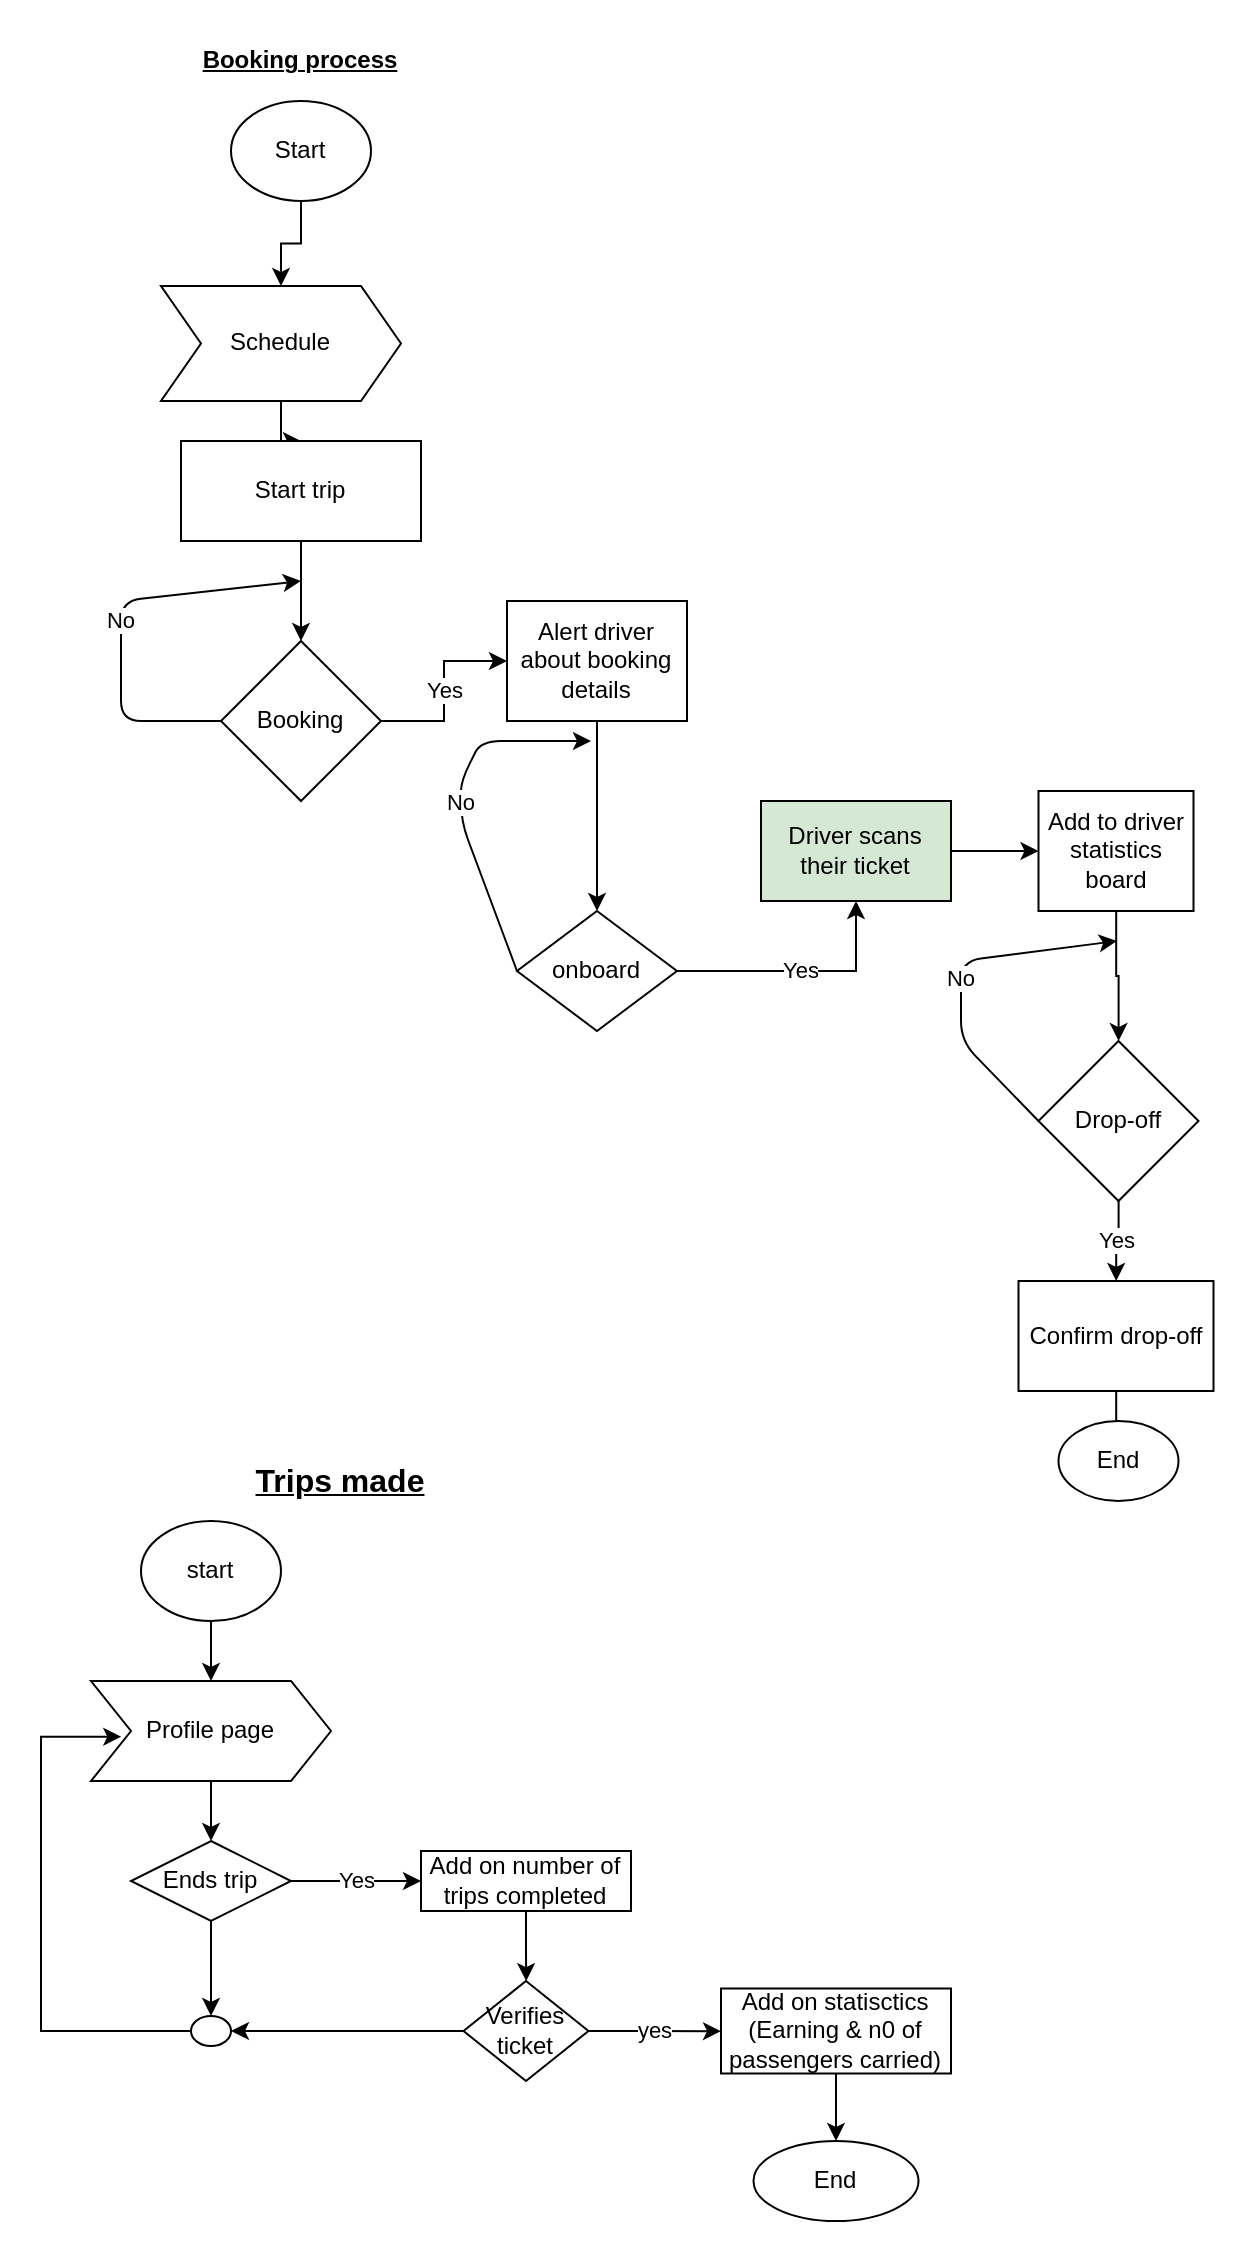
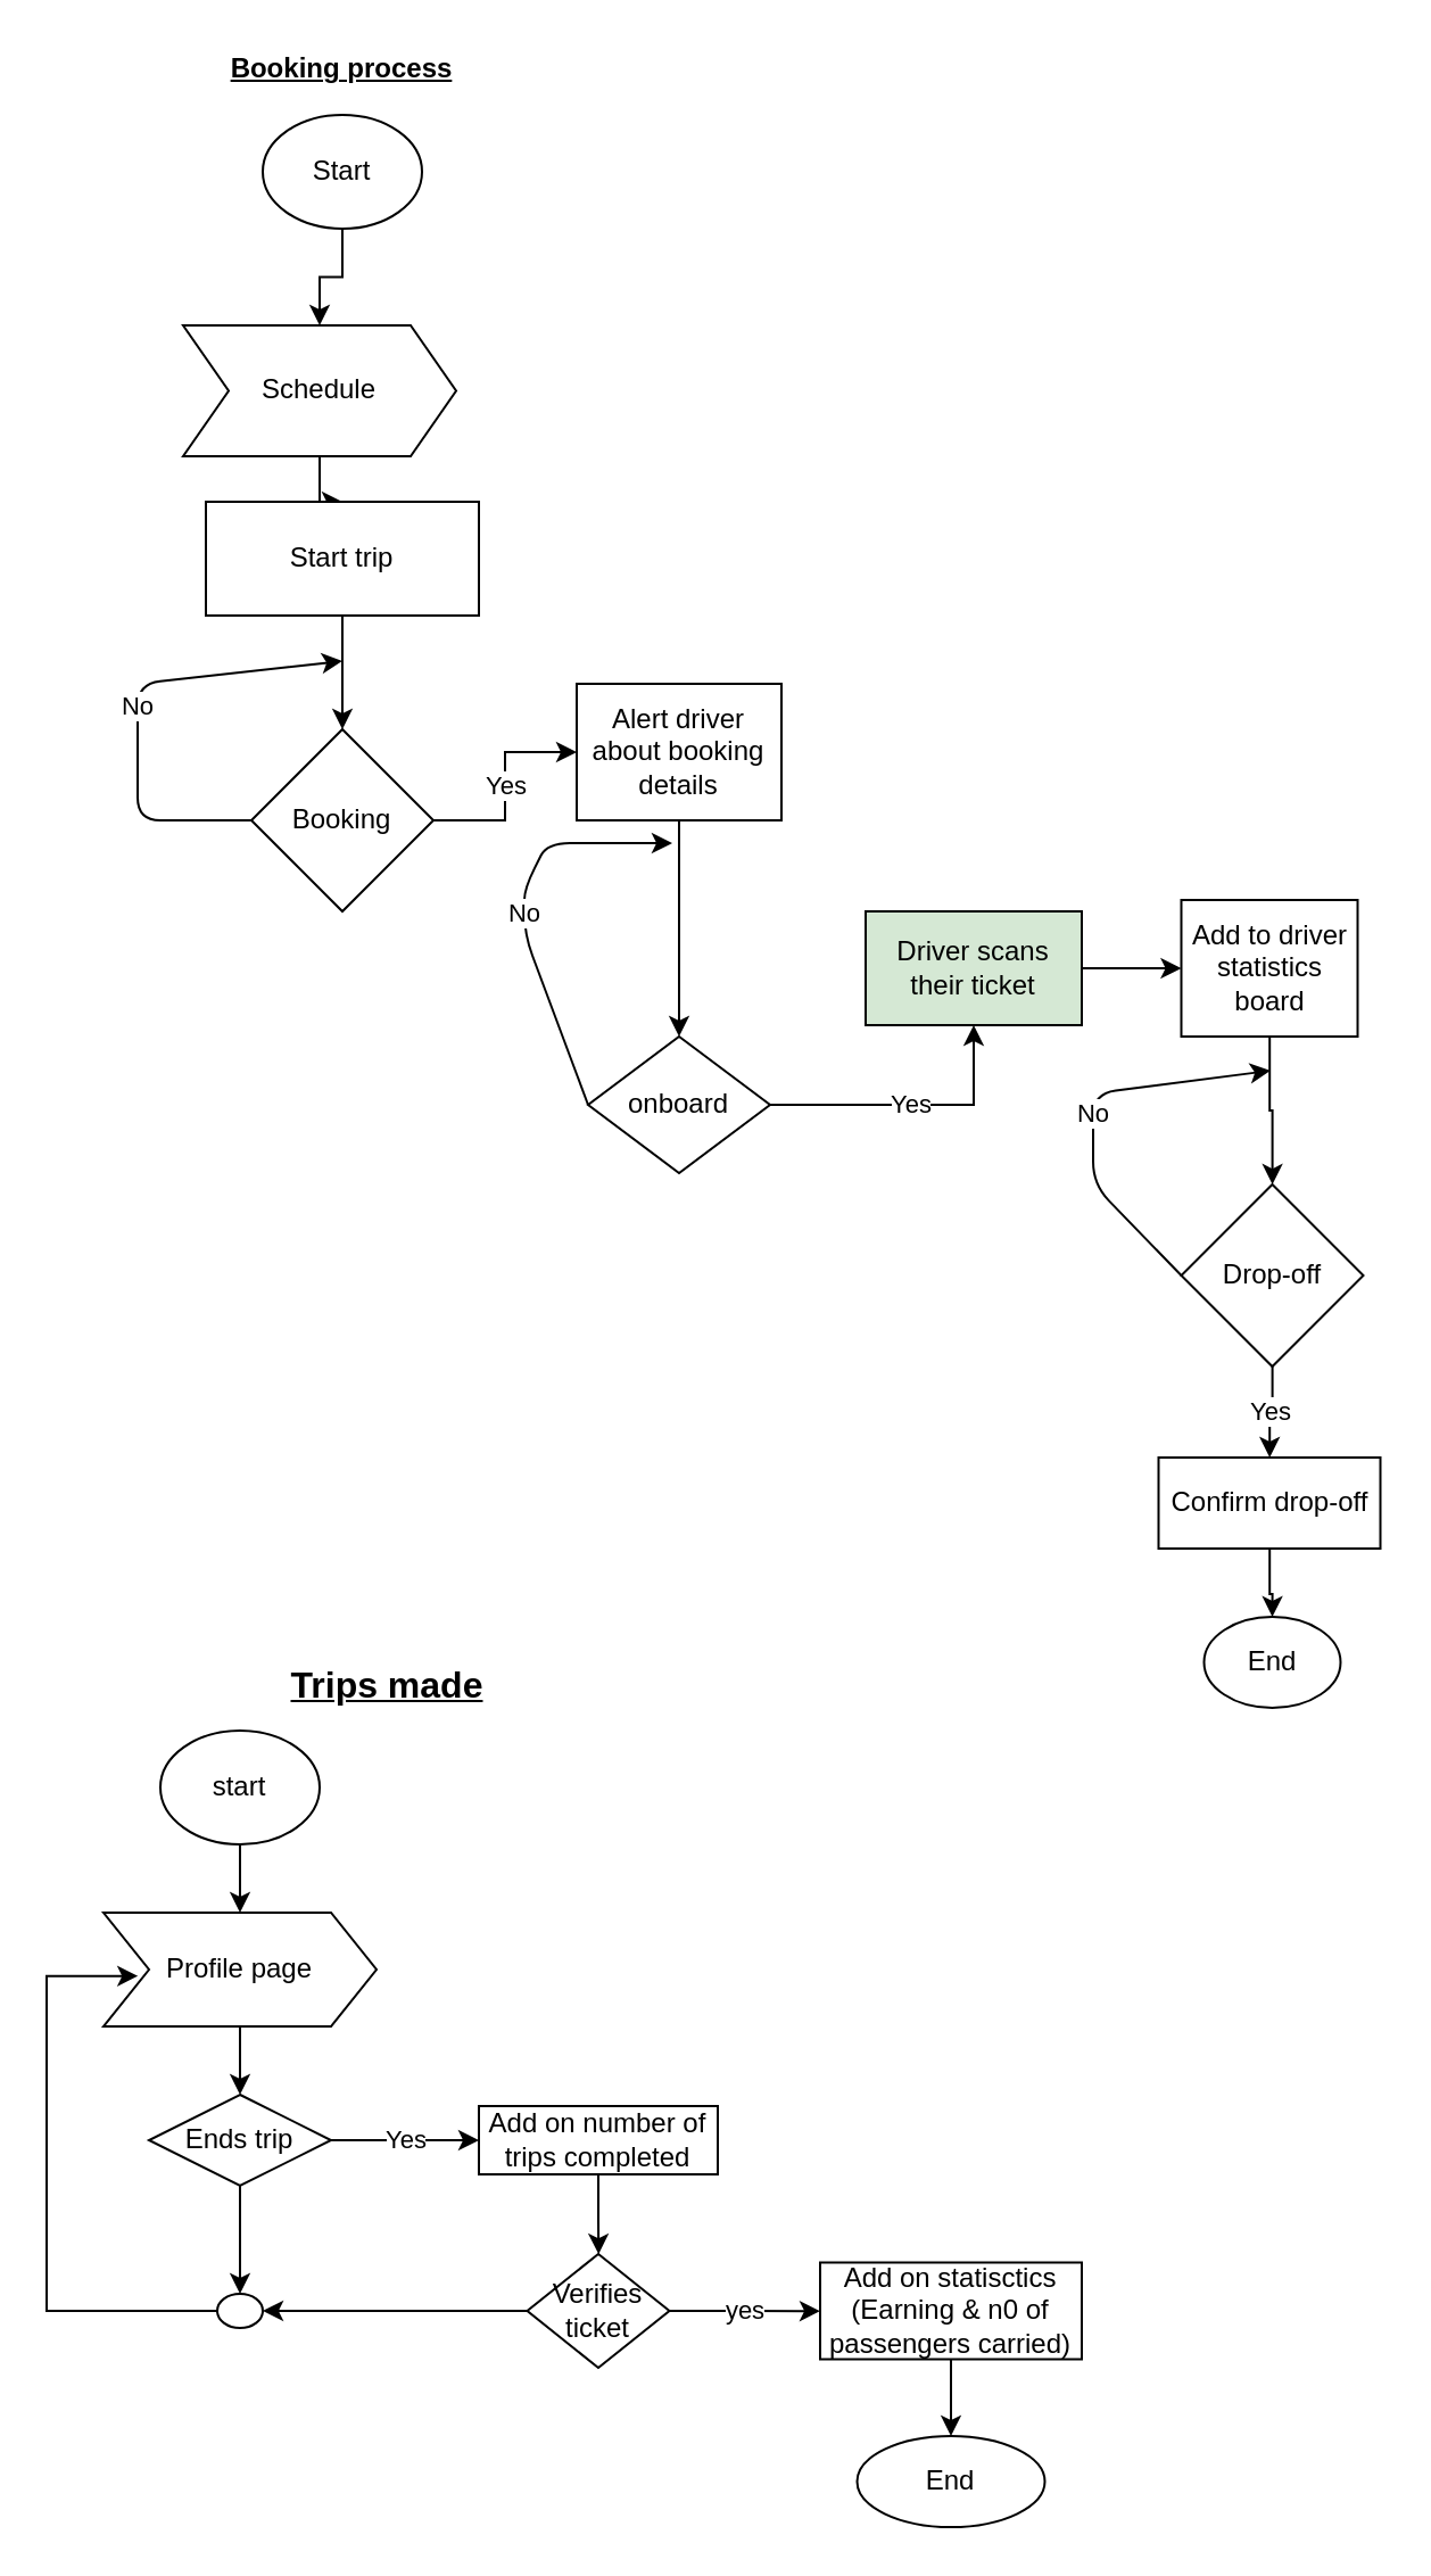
  <mxCell id="0" />
  <mxCell id="1" parent="0" />
  <mxCell id="2" value="" style="edgeStyle=orthogonalEdgeStyle;rounded=0;orthogonalLoop=1;jettySize=auto;html=1;" parent="1" source="3" target="5" edge="1"><mxGeometry relative="1" as="geometry" /></mxCell>
  <mxCell id="3" value="Start" style="ellipse;whiteSpace=wrap;html=1;" parent="1" vertex="1"><mxGeometry x="115" y="50" width="70" height="50" as="geometry" /></mxCell>
  <mxCell id="4" value="" style="edgeStyle=orthogonalEdgeStyle;rounded=0;orthogonalLoop=1;jettySize=auto;html=1;" parent="1" source="5" target="7" edge="1"><mxGeometry relative="1" as="geometry" /></mxCell>
  <mxCell id="5" value="Schedule" style="shape=step;perimeter=stepPerimeter;whiteSpace=wrap;html=1;fixedSize=1;" parent="1" vertex="1"><mxGeometry x="80" y="142.5" width="120" height="57.5" as="geometry" /></mxCell>
  <mxCell id="6" value="" style="edgeStyle=orthogonalEdgeStyle;rounded=0;orthogonalLoop=1;jettySize=auto;html=1;" parent="1" source="7" target="9" edge="1"><mxGeometry relative="1" as="geometry" /></mxCell>
  <mxCell id="7" value="Start trip" style="whiteSpace=wrap;html=1;" parent="1" vertex="1"><mxGeometry x="90" y="220" width="120" height="50" as="geometry" /></mxCell>
  <mxCell id="8" value="Yes" style="edgeStyle=orthogonalEdgeStyle;rounded=0;orthogonalLoop=1;jettySize=auto;html=1;" parent="1" source="9" target="11" edge="1"><mxGeometry relative="1" as="geometry" /></mxCell>
  <mxCell id="9" value="Booking" style="rhombus;whiteSpace=wrap;html=1;" parent="1" vertex="1"><mxGeometry x="110" y="320" width="80" height="80" as="geometry" /></mxCell>
  <mxCell id="10" value="" style="edgeStyle=orthogonalEdgeStyle;rounded=0;orthogonalLoop=1;jettySize=auto;html=1;" parent="1" source="11" target="13" edge="1"><mxGeometry relative="1" as="geometry" /></mxCell>
  <mxCell id="11" value="Alert driver about booking details" style="whiteSpace=wrap;html=1;" parent="1" vertex="1"><mxGeometry x="253" y="300" width="90" height="60" as="geometry" /></mxCell>
  <mxCell id="12" value="Yes" style="edgeStyle=orthogonalEdgeStyle;rounded=0;orthogonalLoop=1;jettySize=auto;html=1;" parent="1" source="13" target="15" edge="1"><mxGeometry relative="1" as="geometry" /></mxCell>
  <mxCell id="13" value="onboard" style="rhombus;whiteSpace=wrap;html=1;" parent="1" vertex="1"><mxGeometry x="258" y="455" width="80" height="60" as="geometry" /></mxCell>
  <mxCell id="14" value="" style="edgeStyle=orthogonalEdgeStyle;rounded=0;orthogonalLoop=1;jettySize=auto;html=1;" parent="1" source="15" target="18" edge="1"><mxGeometry relative="1" as="geometry" /></mxCell>
  <mxCell id="15" value="Driver scans their ticket" style="whiteSpace=wrap;html=1;fillColor=#d5e8d4;" parent="1" vertex="1"><mxGeometry x="380" y="400" width="95" height="50" as="geometry" /></mxCell>
  <mxCell id="16" value="No" style="endArrow=classic;html=1;exitX=0;exitY=0.5;exitDx=0;exitDy=0;" parent="1" source="13" edge="1"><mxGeometry width="50" height="50" relative="1" as="geometry"><mxPoint x="230" y="330" as="sourcePoint" /><mxPoint x="295" y="370" as="targetPoint" /><Array as="points"><mxPoint x="230" y="410" /><mxPoint x="230" y="390" /><mxPoint x="240" y="370" /></Array></mxGeometry></mxCell>
  <mxCell id="17" value="" style="edgeStyle=orthogonalEdgeStyle;rounded=0;orthogonalLoop=1;jettySize=auto;html=1;" parent="1" source="18" target="20" edge="1"><mxGeometry relative="1" as="geometry" /></mxCell>
  <mxCell id="18" value="Add to driver statistics board" style="whiteSpace=wrap;html=1;" parent="1" vertex="1"><mxGeometry x="518.75" y="395" width="77.5" height="60" as="geometry" /></mxCell>
  <mxCell id="19" value="Yes" style="edgeStyle=orthogonalEdgeStyle;rounded=0;orthogonalLoop=1;jettySize=auto;html=1;" parent="1" source="20" target="22" edge="1"><mxGeometry relative="1" as="geometry" /></mxCell>
  <mxCell id="20" value="Drop-off" style="rhombus;whiteSpace=wrap;html=1;" parent="1" vertex="1"><mxGeometry x="518.75" y="520" width="80" height="80" as="geometry" /></mxCell>
  <mxCell id="21" value="" style="edgeStyle=orthogonalEdgeStyle;rounded=0;orthogonalLoop=1;jettySize=auto;html=1;" parent="1" source="22" target="24" edge="1"><mxGeometry relative="1" as="geometry" /></mxCell>
- <mxCell id="22" value="Confirm drop-off" style="whiteSpace=wrap;html=1;" parent="1" vertex="1"><mxGeometry x="508.75" y="640" width="97.5" height="55" as="geometry" /></mxCell>
+ <mxCell id="22" value="Confirm drop-off" style="whiteSpace=wrap;html=1;" parent="1" vertex="1"><mxGeometry x="508.75" y="640" width="97.5" height="40" as="geometry" /></mxCell>
  <mxCell id="23" value="No" style="endArrow=classic;html=1;exitX=0;exitY=0.5;exitDx=0;exitDy=0;" parent="1" source="20" edge="1"><mxGeometry width="50" height="50" relative="1" as="geometry"><mxPoint x="420" y="540" as="sourcePoint" /><mxPoint x="558" y="470" as="targetPoint" /><Array as="points"><mxPoint x="480" y="520" /><mxPoint x="480" y="480" /></Array></mxGeometry></mxCell>
  <mxCell id="24" value="End" style="ellipse;whiteSpace=wrap;html=1;" parent="1" vertex="1"><mxGeometry x="528.75" y="710" width="60" height="40" as="geometry" /></mxCell>
  <mxCell id="25" value="&lt;b&gt;&lt;u&gt;Booking process&lt;/u&gt;&lt;/b&gt;" style="text;html=1;strokeColor=none;fillColor=none;align=center;verticalAlign=middle;whiteSpace=wrap;rounded=0;" parent="1" vertex="1"><mxGeometry x="95" y="20" width="110" height="20" as="geometry" /></mxCell>
  <mxCell id="26" value="&lt;b&gt;&lt;u&gt;&lt;font style=&quot;font-size: 16px&quot;&gt;Trips made&lt;/font&gt;&lt;/u&gt;&lt;/b&gt;" style="text;html=1;strokeColor=none;fillColor=none;align=center;verticalAlign=middle;whiteSpace=wrap;rounded=0;" parent="1" vertex="1"><mxGeometry x="110" y="730" width="120" height="20" as="geometry" /></mxCell>
  <mxCell id="27" value="" style="edgeStyle=orthogonalEdgeStyle;rounded=0;orthogonalLoop=1;jettySize=auto;html=1;" parent="1" source="28" target="30" edge="1"><mxGeometry relative="1" as="geometry" /></mxCell>
  <mxCell id="28" value="start" style="ellipse;whiteSpace=wrap;html=1;" parent="1" vertex="1"><mxGeometry x="70" y="760" width="70" height="50" as="geometry" /></mxCell>
  <mxCell id="29" value="" style="edgeStyle=orthogonalEdgeStyle;rounded=0;orthogonalLoop=1;jettySize=auto;html=1;" parent="1" source="30" target="33" edge="1"><mxGeometry relative="1" as="geometry" /></mxCell>
  <mxCell id="30" value="Profile page" style="shape=step;perimeter=stepPerimeter;whiteSpace=wrap;html=1;fixedSize=1;" parent="1" vertex="1"><mxGeometry x="45" y="840" width="120" height="50" as="geometry" /></mxCell>
  <mxCell id="31" value="Yes" style="edgeStyle=orthogonalEdgeStyle;rounded=0;orthogonalLoop=1;jettySize=auto;html=1;" parent="1" source="33" target="35" edge="1"><mxGeometry relative="1" as="geometry" /></mxCell>
  <mxCell id="32" style="edgeStyle=orthogonalEdgeStyle;rounded=0;orthogonalLoop=1;jettySize=auto;html=1;entryX=0.5;entryY=0;entryDx=0;entryDy=0;" parent="1" source="33" target="43" edge="1"><mxGeometry relative="1" as="geometry" /></mxCell>
  <mxCell id="33" value="Ends trip" style="rhombus;whiteSpace=wrap;html=1;" parent="1" vertex="1"><mxGeometry x="65" y="920" width="80" height="40" as="geometry" /></mxCell>
  <mxCell id="34" value="" style="edgeStyle=orthogonalEdgeStyle;rounded=0;orthogonalLoop=1;jettySize=auto;html=1;" parent="1" source="35" target="38" edge="1"><mxGeometry relative="1" as="geometry" /></mxCell>
  <mxCell id="35" value="Add on number of trips completed" style="whiteSpace=wrap;html=1;" parent="1" vertex="1"><mxGeometry x="210" y="925" width="105" height="30" as="geometry" /></mxCell>
  <mxCell id="36" value="yes" style="edgeStyle=orthogonalEdgeStyle;rounded=0;orthogonalLoop=1;jettySize=auto;html=1;" parent="1" source="38" target="40" edge="1"><mxGeometry relative="1" as="geometry" /></mxCell>
  <mxCell id="37" value="" style="edgeStyle=orthogonalEdgeStyle;rounded=0;orthogonalLoop=1;jettySize=auto;html=1;" parent="1" source="38" target="43" edge="1"><mxGeometry relative="1" as="geometry" /></mxCell>
  <mxCell id="38" value="Verifies ticket" style="rhombus;whiteSpace=wrap;html=1;" parent="1" vertex="1"><mxGeometry x="231.25" y="990" width="62.5" height="50" as="geometry" /></mxCell>
  <mxCell id="39" value="" style="edgeStyle=orthogonalEdgeStyle;rounded=0;orthogonalLoop=1;jettySize=auto;html=1;" parent="1" source="40" target="41" edge="1"><mxGeometry relative="1" as="geometry" /></mxCell>
  <mxCell id="40" value="Add on statisctics (Earning &amp;amp; n0 of passengers carried)" style="whiteSpace=wrap;html=1;" parent="1" vertex="1"><mxGeometry x="360" y="993.75" width="115" height="42.5" as="geometry" /></mxCell>
  <mxCell id="41" value="End" style="ellipse;whiteSpace=wrap;html=1;" parent="1" vertex="1"><mxGeometry x="376.25" y="1070" width="82.5" height="40" as="geometry" /></mxCell>
  <mxCell id="42" style="edgeStyle=orthogonalEdgeStyle;rounded=0;orthogonalLoop=1;jettySize=auto;html=1;entryX=0.126;entryY=0.557;entryDx=0;entryDy=0;entryPerimeter=0;exitX=0;exitY=0.5;exitDx=0;exitDy=0;" parent="1" source="43" target="30" edge="1"><mxGeometry relative="1" as="geometry"><mxPoint x="60" y="1015" as="sourcePoint" /><Array as="points"><mxPoint x="20" y="1015" /><mxPoint x="20" y="868" /></Array></mxGeometry></mxCell>
  <mxCell id="43" value="" style="ellipse;whiteSpace=wrap;html=1;" parent="1" vertex="1"><mxGeometry x="95" y="1007.5" width="20" height="15" as="geometry" /></mxCell>
  <mxCell id="44" style="edgeStyle=orthogonalEdgeStyle;rounded=0;orthogonalLoop=1;jettySize=auto;html=1;exitX=0.5;exitY=1;exitDx=0;exitDy=0;" parent="1" source="35" target="35" edge="1"><mxGeometry relative="1" as="geometry" /></mxCell>
  <mxCell id="45" value="No" style="endArrow=classic;html=1;exitX=0;exitY=0.5;exitDx=0;exitDy=0;" parent="1" source="9" edge="1"><mxGeometry width="50" height="50" relative="1" as="geometry"><mxPoint x="30" y="355" as="sourcePoint" /><mxPoint x="150" y="290" as="targetPoint" /><Array as="points"><mxPoint x="60" y="360" /><mxPoint x="60" y="300" /></Array></mxGeometry></mxCell>
